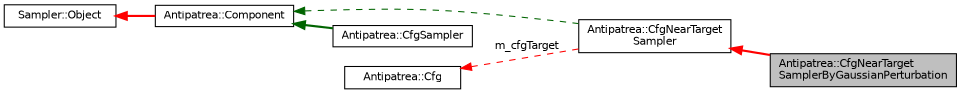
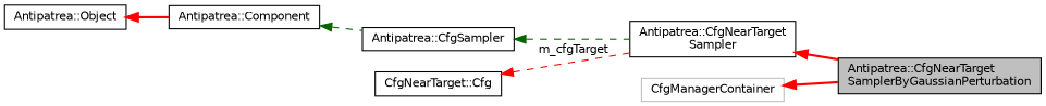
  digraph {
    rankdir=LR
    node [color=black fontname=Helvetica fontsize=10 shape=record]
    edge [color=red dir=back fontname=Helvetica fontsize=10 labelfontname=Helvetica labelfontsize=10 style=bold]
    n1 [fillcolor=grey75 fontcolor=black height=0.2 label="Antipatrea::CfgNearTarget\lSamplerByGaussianPerturbation" style=filled width=0.4]
    n2 [height=0.2 label="Antipatrea::CfgNearTarget\lSampler" width=0.4]
    n3 [height=0.2 label="Antipatrea::CfgSampler" width=0.4]
    n4 [height=0.2 label="Antipatrea::Component" width=0.4]
-   n5 [height=0.2 label="Sampler::Object" width=0.4]
-   n6 [height=0.2 label="Antipatrea::Cfg" width=0.4]
+   n5 [height=0.2 label="Antipatrea::Object" width=0.4]
+   n6 [height=0.2 label="CfgNearTarget::Cfg" width=0.4]
+   n7 [color=grey75 height=0.2 label=CfgManagerContainer width=0.4]
    n2 -> n1
-   n4 -> n2 [color=darkgreen style=dashed]
-   n4 -> n3 [color=darkgreen]
+   n3 -> n2 [color=darkgreen style=dashed]
+   n4 -> n3 [color=darkgreen style=dashed]
    n5 -> n4
    n6 -> n2 [label=" m_cfgTarget" style=dashed]
+   n7 -> n1
  }
